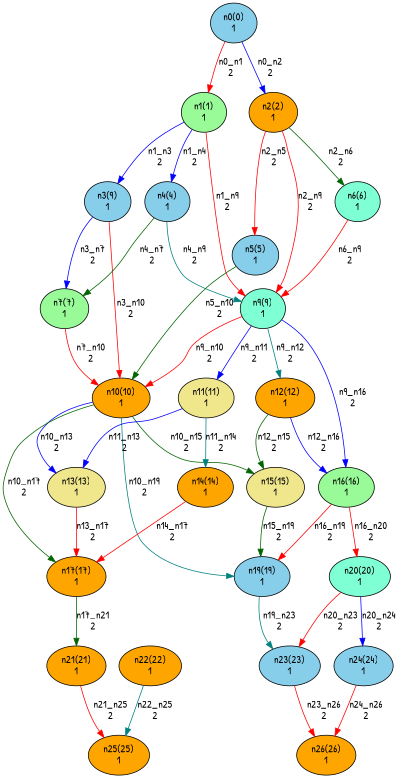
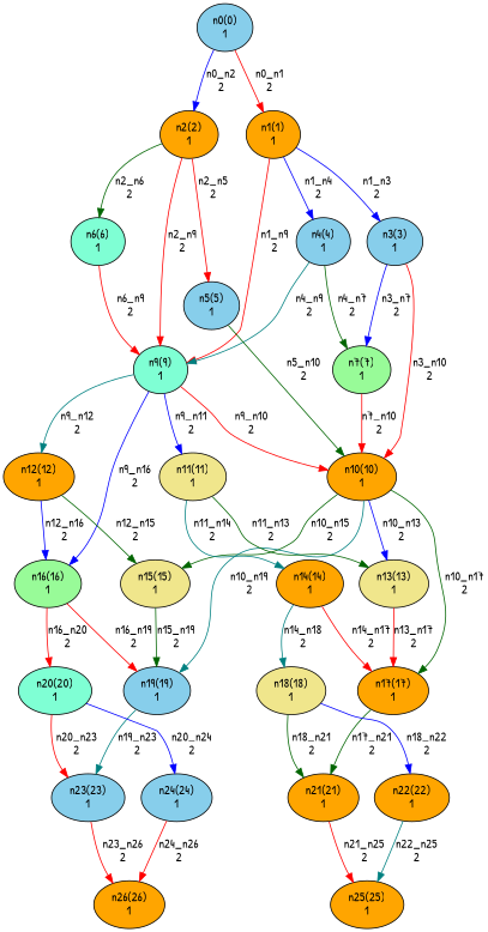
  digraph {
    fontname="Patrick Hand"
    node [fillcolor=orange fontname="Patrick Hand" style=filled]
    edge [color=red fontname="Patrick Hand"]
    n1 [fillcolor=skyblue label="n0(0)\n1"]
-   n2 [fillcolor=palegreen label="n1(1)\n1"]
+   n2 [label="n1(1)\n1"]
    n3 [label="n2(2)\n1"]
-   n4 [fillcolor=skyblue label="n3(9)\n1"]
+   n4 [fillcolor=skyblue label="n3(3)\n1"]
    n5 [fillcolor=skyblue label="n4(4)\n1"]
    n6 [fillcolor=aquamarine label="n9(9)\n1"]
    n7 [fillcolor=skyblue label="n5(5)\n1"]
    n8 [fillcolor=aquamarine label="n6(6)\n1"]
    n9 [fillcolor=palegreen label="n7(7)\n1"]
    n10 [label="n10(10)\n1"]
    n11 [fillcolor=khaki label="n11(11)\n1"]
    n12 [label="n12(12)\n1"]
    n13 [fillcolor=palegreen label="n16(16)\n1"]
    n14 [fillcolor=khaki label="n13(13)\n1"]
    n15 [fillcolor=khaki label="n15(15)\n1"]
    n16 [label="n17(17)\n1"]
    n17 [fillcolor=skyblue label="n19(19)\n1"]
    n18 [label="n14(14)\n1"]
    n19 [fillcolor=aquamarine label="n20(20)\n1"]
    n20 [label="n21(21)\n1"]
    n21 [fillcolor=skyblue label="n23(23)\n1"]
+   n22 [fillcolor=khaki label="n18(18)\n1"]
    n23 [fillcolor=skyblue label="n24(24)\n1"]
    n24 [label="n25(25)\n1"]
    n25 [label="n26(26)\n1"]
    n26 [label="n22(22)\n1"]
    n1 -> n2 [label="n0_n1\n2"]
    n1 -> n3 [color=blue label="n0_n2\n2"]
    n2 -> n4 [color=blue label="n1_n3\n2"]
    n2 -> n5 [color=blue label="n1_n4\n2"]
    n2 -> n6 [label="n1_n9\n2"]
    n3 -> n6 [label="n2_n9\n2"]
    n3 -> n7 [label="n2_n5\n2"]
    n3 -> n8 [color=darkgreen label="n2_n6\n2"]
    n4 -> n9 [color=blue label="n3_n7\n2"]
    n4 -> n10 [label="n3_n10\n2"]
    n5 -> n6 [color=teal label="n4_n9\n2"]
    n5 -> n9 [color=darkgreen label="n4_n7\n2"]
    n6 -> n10 [label="n9_n10\n2"]
    n6 -> n11 [color=blue label="n9_n11\n2"]
    n6 -> n12 [color=teal label="n9_n12\n2"]
    n6 -> n13 [color=blue label="n9_n16\n2"]
    n7 -> n10 [color=darkgreen label="n5_n10\n2"]
    n8 -> n6 [label="n6_n9\n2"]
    n9 -> n10 [label="n7_n10\n2"]
    n10 -> n14 [color=blue label="n10_n13\n2"]
    n10 -> n15 [color=darkgreen label="n10_n15\n2"]
    n10 -> n16 [color=darkgreen label="n10_n17\n2"]
    n10 -> n17 [color=teal label="n10_n19\n2"]
-   n11 -> n14 [color=blue label="n11_n13\n2"]
+   n11 -> n14 [color=darkgreen label="n11_n13\n2"]
    n11 -> n18 [color=teal label="n11_n14\n2"]
    n12 -> n13 [color=blue label="n12_n16\n2"]
    n12 -> n15 [color=darkgreen label="n12_n15\n2"]
    n13 -> n17 [label="n16_n19\n2"]
    n13 -> n19 [label="n16_n20\n2"]
    n14 -> n16 [label="n13_n17\n2"]
    n15 -> n17 [color=darkgreen label="n15_n19\n2"]
    n16 -> n20 [color=darkgreen label="n17_n21\n2"]
    n17 -> n21 [color=teal label="n19_n23\n2"]
    n18 -> n16 [label="n14_n17\n2"]
+   n18 -> n22 [color=teal label="n14_n18\n2"]
    n19 -> n21 [label="n20_n23\n2"]
    n19 -> n23 [color=blue label="n20_n24\n2"]
    n20 -> n24 [label="n21_n25\n2"]
    n21 -> n25 [label="n23_n26\n2"]
+   n22 -> n20 [color=darkgreen label="n18_n21\n2"]
+   n22 -> n26 [color=blue label="n18_n22\n2"]
    n23 -> n25 [label="n24_n26\n2"]
    n26 -> n24 [color=teal label="n22_n25\n2"]
  }
